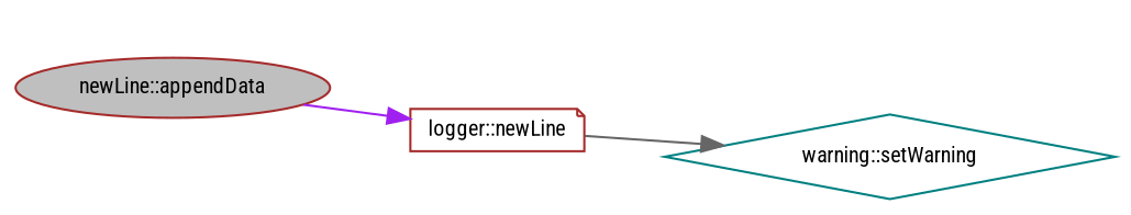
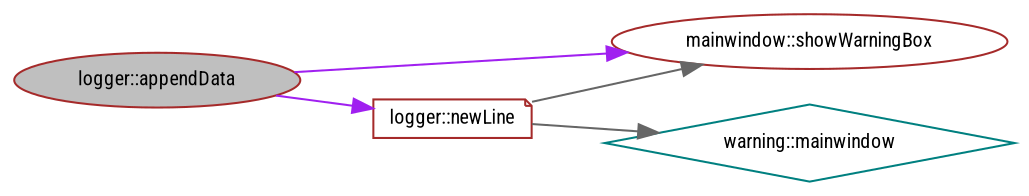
  digraph {
    fontname="Roboto Condensed"
    rankdir=LR
    node [color=brown fillcolor=white fontname="Roboto Condensed" fontsize=10 shape=ellipse style=filled]
    edge [color=purple fontname="Roboto Condensed" fontsize=10 labelfontname=Helvetica labelfontsize=10 style=solid]
-   n1 [fillcolor=grey75 fontcolor=black height=0.2 label="newLine::appendData" width=0.4]
+   n1 [fillcolor=grey75 fontcolor=black height=0.2 label="logger::appendData" width=0.4]
+   n2 [height=0.2 label="mainwindow::showWarningBox" width=0.4]
    n3 [height=0.2 label="logger::newLine" shape=note width=0.4]
-   n4 [color=teal height=0.2 label="warning::setWarning" shape=diamond width=0.4]
+   n4 [color=teal height=0.2 label="warning::mainwindow" shape=diamond width=0.4]
+   n1 -> n2
    n1 -> n3
+   n3 -> n2 [color=gray40]
    n3 -> n4 [color=gray40]
  }
